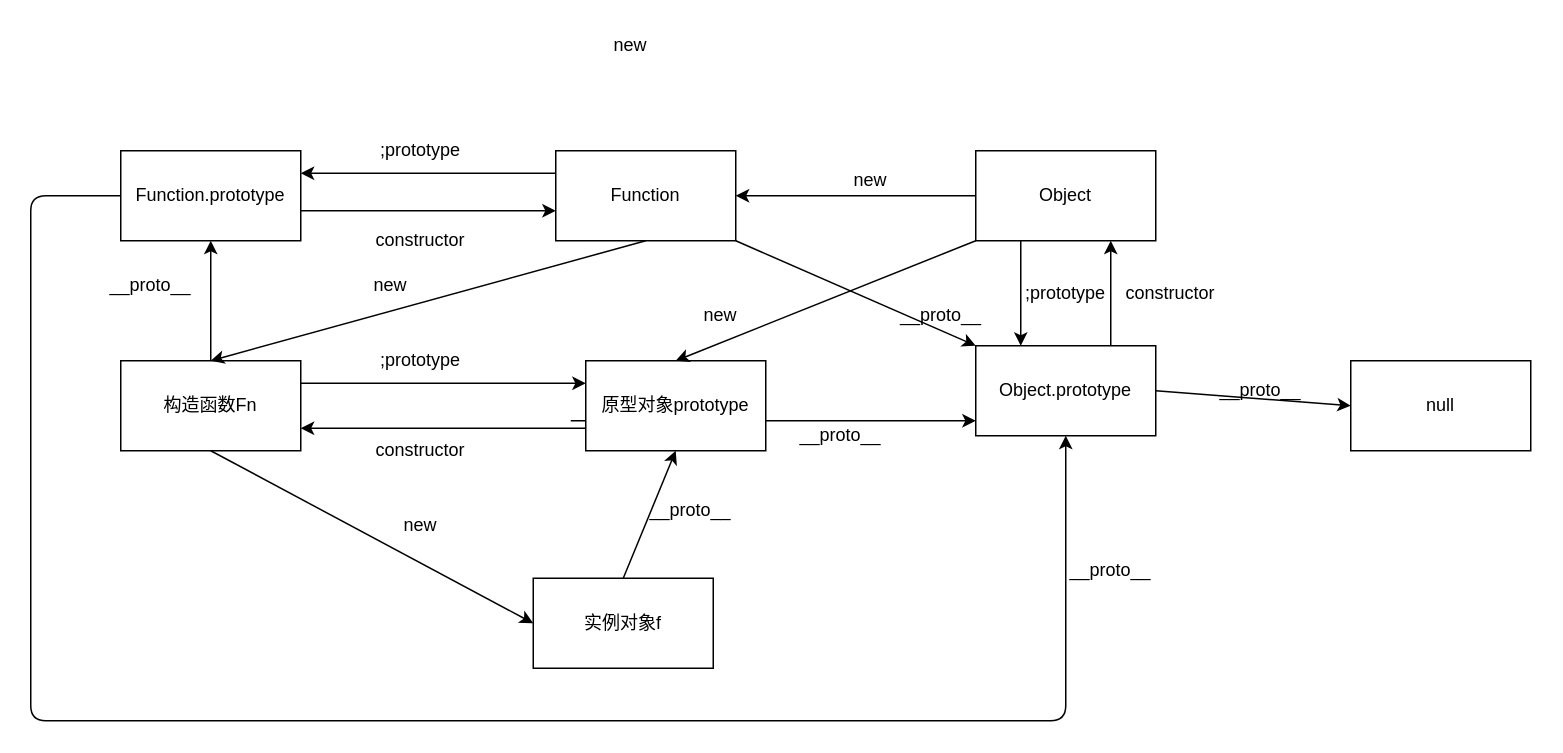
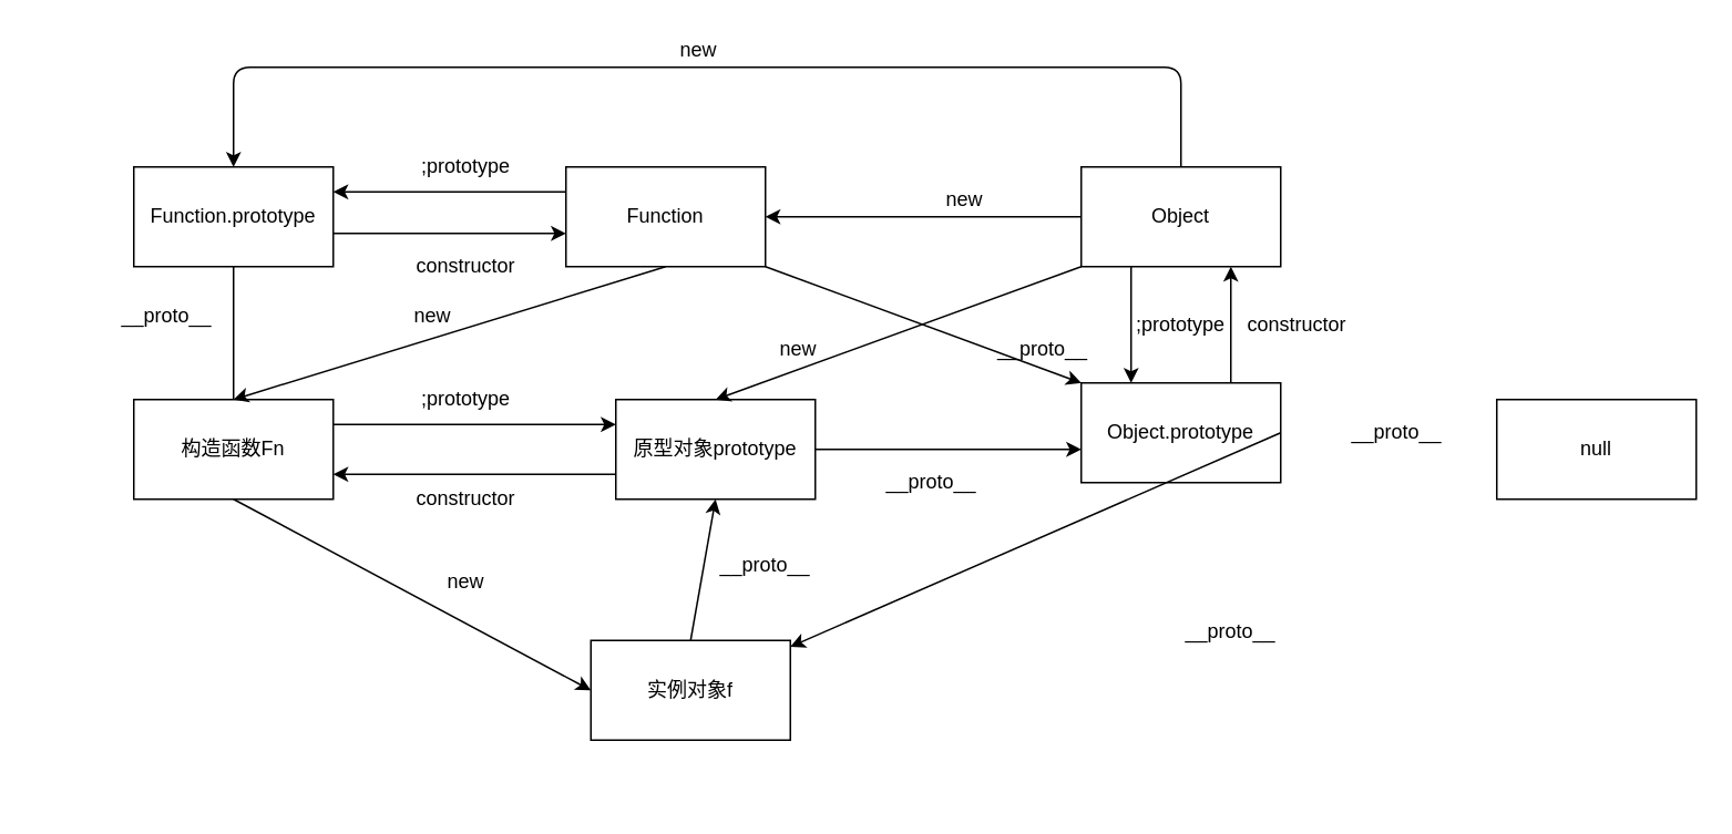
  <mxCell id="0" />
  <mxCell id="1" parent="0" />
- <mxCell id="2" value="" style="edgeStyle=orthogonalEdgeStyle;rounded=0;orthogonalLoop=1;jettySize=auto;html=1;" edge="1" parent="1" source="3" target="16"><mxGeometry relative="1" as="geometry" /></mxCell>
+ <mxCell id="2" value="" style="edgeStyle=orthogonalEdgeStyle;rounded=0;orthogonalLoop=1;jettySize=auto;html=1;endArrow=none;" edge="1" parent="1" source="3" target="16"><mxGeometry relative="1" as="geometry" /></mxCell>
  <mxCell id="3" value="构造函数Fn&lt;br&gt;" style="rounded=0;whiteSpace=wrap;html=1;" vertex="1" parent="1"><mxGeometry x="80" y="240" width="120" height="60" as="geometry" /></mxCell>
  <mxCell id="4" value="" style="edgeStyle=orthogonalEdgeStyle;rounded=0;orthogonalLoop=1;jettySize=auto;html=1;" edge="1" parent="1" source="5" target="20"><mxGeometry relative="1" as="geometry"><Array as="points"><mxPoint x="380" y="280" /><mxPoint x="380" y="280" /></Array></mxGeometry></mxCell>
- <mxCell id="5" value="原型对象prototype&lt;br&gt;" style="whiteSpace=wrap;html=1;rounded=0;" vertex="1" parent="1"><mxGeometry x="390" y="240" width="120" height="60" as="geometry" /></mxCell>
+ <mxCell id="5" value="原型对象prototype&lt;br&gt;" style="whiteSpace=wrap;html=1;rounded=0;" vertex="1" parent="1"><mxGeometry x="370" y="240" width="120" height="60" as="geometry" /></mxCell>
  <mxCell id="6" value="实例对象f&lt;br&gt;" style="whiteSpace=wrap;html=1;rounded=0;" vertex="1" parent="1"><mxGeometry x="355" y="385" width="120" height="60" as="geometry" /></mxCell>
  <mxCell id="7" value="" style="endArrow=classic;html=1;entryX=0;entryY=0.5;entryDx=0;entryDy=0;exitX=0.5;exitY=1;exitDx=0;exitDy=0;" edge="1" parent="1" source="3" target="6"><mxGeometry width="50" height="50" relative="1" as="geometry"><mxPoint x="170" y="340" as="sourcePoint" /><mxPoint x="220" y="290" as="targetPoint" /></mxGeometry></mxCell>
  <mxCell id="8" value="new" style="text;html=1;strokeColor=none;fillColor=none;align=center;verticalAlign=middle;whiteSpace=wrap;rounded=0;" vertex="1" parent="1"><mxGeometry x="260" y="340" width="40" height="20" as="geometry" /></mxCell>
  <mxCell id="9" value="" style="endArrow=classic;html=1;entryX=0.5;entryY=1;entryDx=0;entryDy=0;exitX=0.5;exitY=0;exitDx=0;exitDy=0;" edge="1" parent="1" source="6" target="5"><mxGeometry width="50" height="50" relative="1" as="geometry"><mxPoint x="380" y="360" as="sourcePoint" /><mxPoint x="410" y="310" as="targetPoint" /></mxGeometry></mxCell>
  <mxCell id="10" value="" style="endArrow=classic;html=1;exitX=1;exitY=0.25;exitDx=0;exitDy=0;entryX=0;entryY=0.25;entryDx=0;entryDy=0;" edge="1" parent="1" source="3" target="5"><mxGeometry width="50" height="50" relative="1" as="geometry"><mxPoint x="210" y="300" as="sourcePoint" /><mxPoint x="260" y="250" as="targetPoint" /></mxGeometry></mxCell>
  <mxCell id="11" value="" style="endArrow=classic;html=1;entryX=1;entryY=0.75;entryDx=0;entryDy=0;exitX=0;exitY=0.75;exitDx=0;exitDy=0;" edge="1" parent="1" source="5" target="3"><mxGeometry width="50" height="50" relative="1" as="geometry"><mxPoint x="280" y="340" as="sourcePoint" /><mxPoint x="330" y="290" as="targetPoint" /></mxGeometry></mxCell>
  <mxCell id="12" value=";prototype" style="text;html=1;strokeColor=none;fillColor=none;align=center;verticalAlign=middle;whiteSpace=wrap;rounded=0;" vertex="1" parent="1"><mxGeometry x="260" y="230" width="40" height="20" as="geometry" /></mxCell>
  <mxCell id="13" value="constructor" style="text;html=1;strokeColor=none;fillColor=none;align=center;verticalAlign=middle;whiteSpace=wrap;rounded=0;" vertex="1" parent="1"><mxGeometry x="260" y="150" width="40" height="20" as="geometry" /></mxCell>
  <mxCell id="14" value="__proto__" style="text;html=1;strokeColor=none;fillColor=none;align=center;verticalAlign=middle;whiteSpace=wrap;rounded=0;" vertex="1" parent="1"><mxGeometry x="440" y="330" width="40" height="20" as="geometry" /></mxCell>
  <mxCell id="15" value="" style="edgeStyle=orthogonalEdgeStyle;rounded=0;orthogonalLoop=1;jettySize=auto;html=1;" edge="1" parent="1" source="16" target="17"><mxGeometry relative="1" as="geometry"><Array as="points"><mxPoint x="280" y="140" /><mxPoint x="280" y="140" /></Array></mxGeometry></mxCell>
  <mxCell id="16" value="Function.prototype&lt;br&gt;" style="rounded=0;whiteSpace=wrap;html=1;" vertex="1" parent="1"><mxGeometry x="80" y="100" width="120" height="60" as="geometry" /></mxCell>
- <mxCell id="17" value="Function" style="rounded=0;whiteSpace=wrap;html=1;" vertex="1" parent="1"><mxGeometry x="370" y="100" width="120" height="60" as="geometry" /></mxCell>
+ <mxCell id="17" value="Function" style="rounded=0;whiteSpace=wrap;html=1;" vertex="1" parent="1"><mxGeometry x="340" y="100" width="120" height="60" as="geometry" /></mxCell>
  <mxCell id="18" value="" style="endArrow=classic;html=1;exitX=0.5;exitY=1;exitDx=0;exitDy=0;entryX=0.5;entryY=0;entryDx=0;entryDy=0;" edge="1" parent="1" source="17" target="3"><mxGeometry width="50" height="50" relative="1" as="geometry"><mxPoint x="250" y="220" as="sourcePoint" /><mxPoint x="190" y="200" as="targetPoint" /></mxGeometry></mxCell>
  <mxCell id="19" value="" style="endArrow=classic;html=1;exitX=0;exitY=0.25;exitDx=0;exitDy=0;" edge="1" parent="1" source="17"><mxGeometry width="50" height="50" relative="1" as="geometry"><mxPoint x="270" y="130" as="sourcePoint" /><mxPoint x="200" y="115" as="targetPoint" /></mxGeometry></mxCell>
  <mxCell id="20" value="Object.prototype&lt;br&gt;" style="whiteSpace=wrap;html=1;rounded=0;" vertex="1" parent="1"><mxGeometry x="650" y="230" width="120" height="60" as="geometry" /></mxCell>
  <mxCell id="21" value="Object" style="whiteSpace=wrap;html=1;rounded=0;" vertex="1" parent="1"><mxGeometry x="650" y="100" width="120" height="60" as="geometry" /></mxCell>
  <mxCell id="22" value="" style="endArrow=classic;html=1;exitX=0.75;exitY=0;exitDx=0;exitDy=0;entryX=0.75;entryY=1;entryDx=0;entryDy=0;" edge="1" parent="1" source="20" target="21"><mxGeometry width="50" height="50" relative="1" as="geometry"><mxPoint x="780" y="230" as="sourcePoint" /><mxPoint x="710" y="190" as="targetPoint" /></mxGeometry></mxCell>
  <mxCell id="23" value="" style="endArrow=classic;html=1;entryX=0.5;entryY=0;entryDx=0;entryDy=0;exitX=0;exitY=1;exitDx=0;exitDy=0;" edge="1" parent="1" source="21" target="5"><mxGeometry width="50" height="50" relative="1" as="geometry"><mxPoint x="530" y="210" as="sourcePoint" /><mxPoint x="580" y="160" as="targetPoint" /></mxGeometry></mxCell>
  <mxCell id="24" value="" style="endArrow=classic;html=1;entryX=0.25;entryY=0;entryDx=0;entryDy=0;exitX=0.25;exitY=1;exitDx=0;exitDy=0;" edge="1" parent="1" source="21" target="20"><mxGeometry width="50" height="50" relative="1" as="geometry"><mxPoint x="620" y="220" as="sourcePoint" /><mxPoint x="670" y="170" as="targetPoint" /></mxGeometry></mxCell>
  <mxCell id="25" value="null" style="whiteSpace=wrap;html=1;rounded=0;" vertex="1" parent="1"><mxGeometry x="900" y="240" width="120" height="60" as="geometry" /></mxCell>
  <mxCell id="26" value="" style="endArrow=classic;html=1;exitX=1;exitY=1;exitDx=0;exitDy=0;entryX=0;entryY=0;entryDx=0;entryDy=0;" edge="1" parent="1" source="17" target="20"><mxGeometry width="50" height="50" relative="1" as="geometry"><mxPoint x="520" y="150" as="sourcePoint" /><mxPoint x="570" y="100" as="targetPoint" /></mxGeometry></mxCell>
  <mxCell id="27" value="" style="endArrow=classic;html=1;entryX=1;entryY=0.5;entryDx=0;entryDy=0;exitX=0;exitY=0.5;exitDx=0;exitDy=0;" edge="1" parent="1" source="21" target="17"><mxGeometry width="50" height="50" relative="1" as="geometry"><mxPoint x="570" y="110" as="sourcePoint" /><mxPoint x="620" y="60" as="targetPoint" /></mxGeometry></mxCell>
  <mxCell id="28" value="new" style="text;html=1;strokeColor=none;fillColor=none;align=center;verticalAlign=middle;whiteSpace=wrap;rounded=0;" vertex="1" parent="1"><mxGeometry x="240" y="180" width="40" height="20" as="geometry" /></mxCell>
  <mxCell id="29" value=";prototype" style="text;html=1;strokeColor=none;fillColor=none;align=center;verticalAlign=middle;whiteSpace=wrap;rounded=0;" vertex="1" parent="1"><mxGeometry x="260" y="90" width="40" height="20" as="geometry" /></mxCell>
  <mxCell id="30" value="__proto__" style="text;html=1;strokeColor=none;fillColor=none;align=center;verticalAlign=middle;whiteSpace=wrap;rounded=0;" vertex="1" parent="1"><mxGeometry x="80" y="180" width="40" height="20" as="geometry" /></mxCell>
  <mxCell id="31" value="__proto__" style="text;html=1;strokeColor=none;fillColor=none;align=center;verticalAlign=middle;whiteSpace=wrap;rounded=0;" vertex="1" parent="1"><mxGeometry x="540" y="280" width="40" height="20" as="geometry" /></mxCell>
  <mxCell id="32" value="constructor" style="text;html=1;strokeColor=none;fillColor=none;align=center;verticalAlign=middle;whiteSpace=wrap;rounded=0;" vertex="1" parent="1"><mxGeometry x="760" y="180" width="40" height="30" as="geometry" /></mxCell>
  <mxCell id="33" value=";prototype" style="text;html=1;strokeColor=none;fillColor=none;align=center;verticalAlign=middle;whiteSpace=wrap;rounded=0;" vertex="1" parent="1"><mxGeometry x="690" y="185" width="40" height="20" as="geometry" /></mxCell>
  <mxCell id="34" value="__proto__" style="text;html=1;strokeColor=none;fillColor=none;align=center;verticalAlign=middle;whiteSpace=wrap;rounded=0;" vertex="1" parent="1"><mxGeometry x="820" y="250" width="40" height="20" as="geometry" /></mxCell>
  <mxCell id="35" value="new" style="text;html=1;strokeColor=none;fillColor=none;align=center;verticalAlign=middle;whiteSpace=wrap;rounded=0;" vertex="1" parent="1"><mxGeometry x="560" y="110" width="40" height="20" as="geometry" /></mxCell>
  <mxCell id="36" value="new" style="text;html=1;strokeColor=none;fillColor=none;align=center;verticalAlign=middle;whiteSpace=wrap;rounded=0;" vertex="1" parent="1"><mxGeometry x="460" y="200" width="40" height="20" as="geometry" /></mxCell>
  <mxCell id="37" value="__proto__" style="text;html=1;strokeColor=none;fillColor=none;align=center;verticalAlign=middle;whiteSpace=wrap;rounded=0;" vertex="1" parent="1"><mxGeometry x="607" y="200" width="40" height="20" as="geometry" /></mxCell>
  <mxCell id="38" value="constructor" style="text;html=1;strokeColor=none;fillColor=none;align=center;verticalAlign=middle;whiteSpace=wrap;rounded=0;" vertex="1" parent="1"><mxGeometry x="260" y="290" width="40" height="20" as="geometry" /></mxCell>
- <mxCell id="39" value="" style="endArrow=classic;html=1;entryX=0;entryY=0.5;entryDx=0;entryDy=0;exitX=1;exitY=0.5;exitDx=0;exitDy=0;" edge="1" parent="1" source="20" target="25"><mxGeometry width="50" height="50" relative="1" as="geometry"><mxPoint x="820" y="360" as="sourcePoint" /><mxPoint x="870" y="310" as="targetPoint" /></mxGeometry></mxCell>
- <mxCell id="40" value="" style="endArrow=classic;html=1;exitX=0;exitY=0.5;exitDx=0;exitDy=0;entryX=0.5;entryY=1;entryDx=0;entryDy=0;" edge="1" parent="1" source="16" target="20"><mxGeometry width="50" height="50" relative="1" as="geometry"><mxPoint x="0" y="180" as="sourcePoint" /><mxPoint x="740" y="470" as="targetPoint" /><Array as="points"><mxPoint x="20" y="130" /><mxPoint x="20" y="480" /><mxPoint x="710" y="480" /><mxPoint x="710" y="400" /></Array></mxGeometry></mxCell>
+ <mxCell id="39" value="" style="endArrow=classic;html=1;exitX=1;exitY=0.5;exitDx=0;exitDy=0;" edge="1" parent="1" source="20" target="6"><mxGeometry width="50" height="50" relative="1" as="geometry"><mxPoint x="820" y="360" as="sourcePoint" /><mxPoint x="870" y="310" as="targetPoint" /></mxGeometry></mxCell>
  <mxCell id="41" value="__proto__" style="text;html=1;strokeColor=none;fillColor=none;align=center;verticalAlign=middle;whiteSpace=wrap;rounded=0;" vertex="1" parent="1"><mxGeometry x="720" y="360" width="40" height="40" as="geometry" /></mxCell>
+ <mxCell id="42" value="" style="endArrow=classic;html=1;entryX=0.5;entryY=0;entryDx=0;entryDy=0;exitX=0.5;exitY=0;exitDx=0;exitDy=0;" edge="1" parent="1" source="21" target="16"><mxGeometry width="50" height="50" relative="1" as="geometry"><mxPoint x="770" y="40" as="sourcePoint" /><mxPoint x="450" y="20" as="targetPoint" /><Array as="points"><mxPoint x="710" y="40" /><mxPoint x="140" y="40" /></Array></mxGeometry></mxCell>
  <mxCell id="43" value="new" style="text;html=1;strokeColor=none;fillColor=none;align=center;verticalAlign=middle;whiteSpace=wrap;rounded=0;" vertex="1" parent="1"><mxGeometry x="400" y="20" width="40" height="20" as="geometry" /></mxCell>
